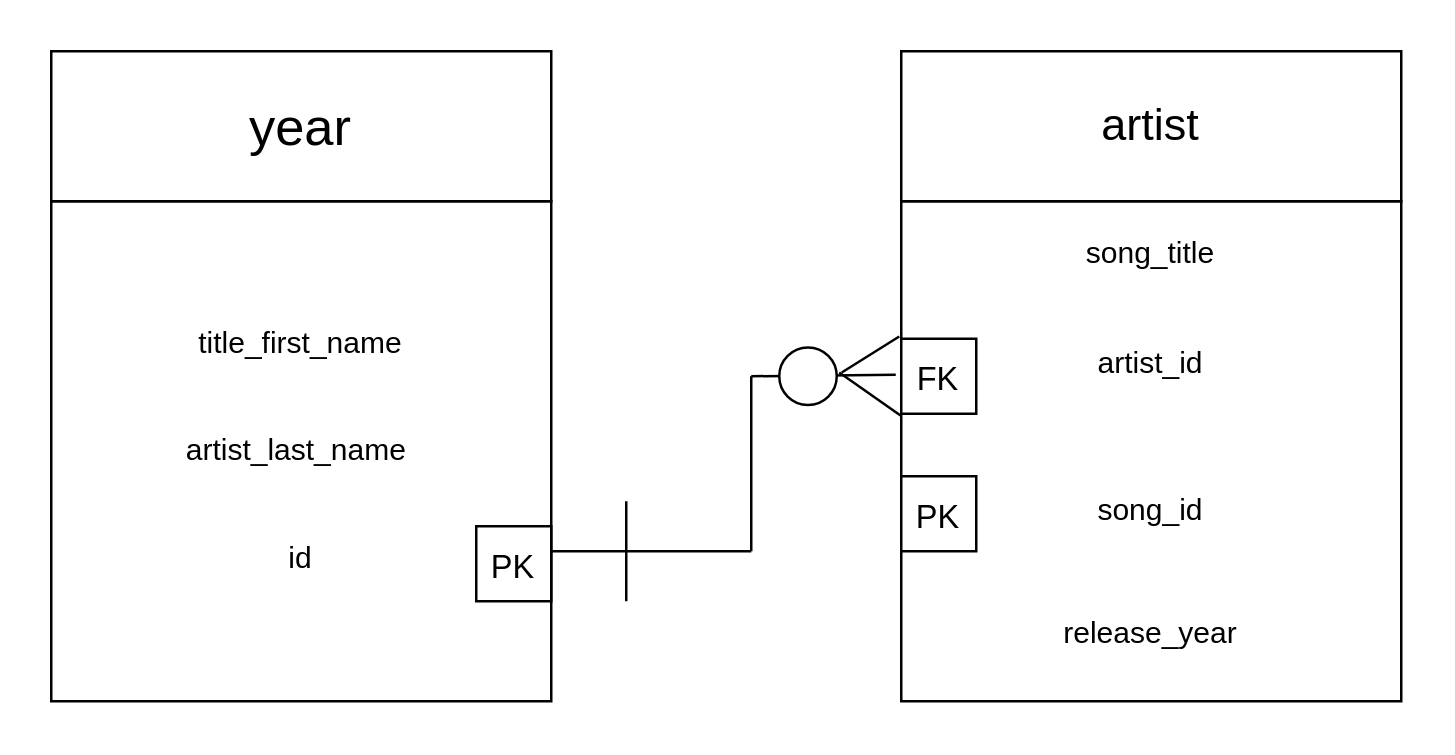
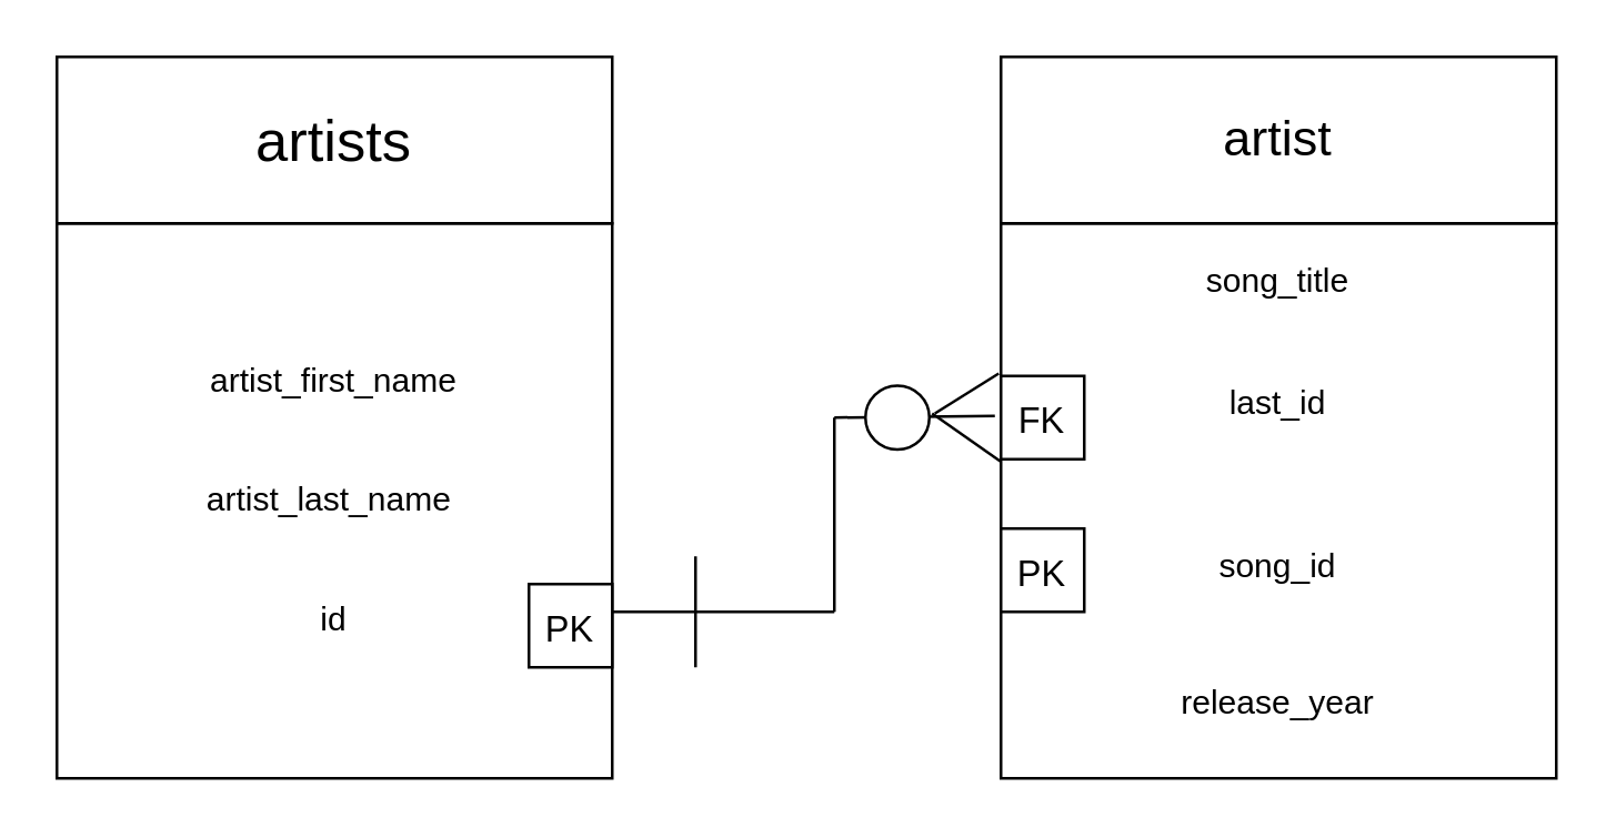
  <mxCell id="0" />
  <mxCell id="1" parent="0" />
  <mxCell id="2" value="" style="group" vertex="1" connectable="0" parent="1"><mxGeometry x="360" y="20" width="200" height="260" as="geometry" /></mxCell>
- <mxCell id="3" value="&lt;p style=&quot;line-height: 80%;&quot;&gt;song_title&lt;br&gt;&lt;br&gt;&lt;br&gt;&lt;/p&gt;&lt;p style=&quot;line-height: 140%;&quot;&gt;artist_id&lt;/p&gt;&lt;p style=&quot;line-height: 190%;&quot;&gt;&lt;br&gt;&lt;/p&gt;&lt;p style=&quot;line-height: 50%;&quot;&gt;song_id&lt;/p&gt;&lt;p style=&quot;line-height: 190%;&quot;&gt;&lt;br&gt;release_year&lt;/p&gt;" style="whiteSpace=wrap;html=1;aspect=fixed;" vertex="1" parent="2"><mxGeometry y="60" width="200" height="200" as="geometry" /></mxCell>
+ <mxCell id="3" value="&lt;p style=&quot;line-height: 80%;&quot;&gt;song_title&lt;br&gt;&lt;br&gt;&lt;br&gt;&lt;/p&gt;&lt;p style=&quot;line-height: 140%;&quot;&gt;last_id&lt;/p&gt;&lt;p style=&quot;line-height: 190%;&quot;&gt;&lt;br&gt;&lt;/p&gt;&lt;p style=&quot;line-height: 50%;&quot;&gt;song_id&lt;/p&gt;&lt;p style=&quot;line-height: 190%;&quot;&gt;&lt;br&gt;release_year&lt;/p&gt;" style="whiteSpace=wrap;html=1;aspect=fixed;" vertex="1" parent="2"><mxGeometry y="60" width="200" height="200" as="geometry" /></mxCell>
  <mxCell id="4" value="&lt;font style=&quot;font-size: 18px;&quot;&gt;artist&lt;/font&gt;" style="rounded=0;whiteSpace=wrap;html=1;" vertex="1" parent="2"><mxGeometry width="200" height="60" as="geometry" /></mxCell>
  <mxCell id="5" value="" style="endArrow=none;html=1;fontSize=20;entryX=-0.01;entryY=0.378;entryDx=0;entryDy=0;entryPerimeter=0;" edge="1" parent="2"><mxGeometry width="50" height="50" relative="1" as="geometry"><mxPoint x="-23.8" y="128.5" as="sourcePoint" /><mxPoint x="-0.8" y="114.1" as="targetPoint" /></mxGeometry></mxCell>
  <mxCell id="6" value="&lt;span style=&quot;font-size: 13px;&quot;&gt;PK&lt;/span&gt;" style="whiteSpace=wrap;html=1;aspect=fixed;fontSize=18;" vertex="1" parent="2"><mxGeometry y="170" width="30" height="30" as="geometry" /></mxCell>
  <mxCell id="7" value="&lt;span style=&quot;font-size: 13px;&quot;&gt;FK&lt;/span&gt;" style="whiteSpace=wrap;html=1;aspect=fixed;fontSize=18;" vertex="1" parent="2"><mxGeometry y="115" width="30" height="30" as="geometry" /></mxCell>
  <mxCell id="8" value="" style="group" vertex="1" connectable="0" parent="1"><mxGeometry x="20" y="20" width="200" height="260" as="geometry" /></mxCell>
- <mxCell id="9" value="title_first_name&lt;br&gt;&lt;br&gt;&lt;br&gt;artist_last_name&amp;nbsp;&lt;br&gt;&lt;br&gt;&lt;br&gt;id" style="whiteSpace=wrap;html=1;aspect=fixed;" vertex="1" parent="8"><mxGeometry y="60" width="200" height="200" as="geometry" /></mxCell>
- <mxCell id="10" value="&lt;font style=&quot;font-size: 21px;&quot;&gt;year&lt;/font&gt;" style="rounded=0;whiteSpace=wrap;html=1;" vertex="1" parent="8"><mxGeometry width="200" height="60" as="geometry" /></mxCell>
+ <mxCell id="9" value="artist_first_name&lt;br&gt;&lt;br&gt;&lt;br&gt;artist_last_name&amp;nbsp;&lt;br&gt;&lt;br&gt;&lt;br&gt;id" style="whiteSpace=wrap;html=1;aspect=fixed;" vertex="1" parent="8"><mxGeometry y="60" width="200" height="200" as="geometry" /></mxCell>
+ <mxCell id="10" value="&lt;font style=&quot;font-size: 21px;&quot;&gt;artists&lt;/font&gt;" style="rounded=0;whiteSpace=wrap;html=1;" vertex="1" parent="8"><mxGeometry width="200" height="60" as="geometry" /></mxCell>
  <mxCell id="11" value="&lt;span style=&quot;font-size: 13px;&quot;&gt;PK&lt;/span&gt;" style="whiteSpace=wrap;html=1;aspect=fixed;fontSize=18;" vertex="1" parent="8"><mxGeometry x="170" y="190" width="30" height="30" as="geometry" /></mxCell>
  <mxCell id="12" value="" style="endArrow=none;html=1;" edge="1" parent="1"><mxGeometry width="50" height="50" relative="1" as="geometry"><mxPoint x="220" y="220" as="sourcePoint" /><mxPoint x="300" y="220" as="targetPoint" /></mxGeometry></mxCell>
  <mxCell id="13" value="" style="endArrow=none;html=1;" edge="1" parent="1"><mxGeometry width="50" height="50" relative="1" as="geometry"><mxPoint x="300" y="220" as="sourcePoint" /><mxPoint x="300" y="150" as="targetPoint" /></mxGeometry></mxCell>
  <mxCell id="14" value="" style="endArrow=none;html=1;fontSize=20;" edge="1" parent="1"><mxGeometry width="50" height="50" relative="1" as="geometry"><mxPoint x="250" y="240" as="sourcePoint" /><mxPoint x="250" y="200" as="targetPoint" /></mxGeometry></mxCell>
  <mxCell id="15" value="" style="endArrow=none;html=1;fontSize=20;entryX=-0.006;entryY=0.537;entryDx=0;entryDy=0;entryPerimeter=0;" edge="1" parent="1"><mxGeometry width="50" height="50" relative="1" as="geometry"><mxPoint x="335.2" y="148.5" as="sourcePoint" /><mxPoint x="360" y="165.9" as="targetPoint" /></mxGeometry></mxCell>
  <mxCell id="16" value="" style="endArrow=none;html=1;fontSize=20;entryX=-0.011;entryY=0.347;entryDx=0;entryDy=0;entryPerimeter=0;" edge="1" parent="1" target="3"><mxGeometry width="50" height="50" relative="1" as="geometry"><mxPoint x="300" y="150" as="sourcePoint" /><mxPoint x="310" y="110" as="targetPoint" /></mxGeometry></mxCell>
  <mxCell id="17" value="" style="ellipse;whiteSpace=wrap;html=1;aspect=fixed;fontSize=20;" vertex="1" parent="1"><mxGeometry x="311.2" y="138.5" width="23" height="23" as="geometry" /></mxCell>
